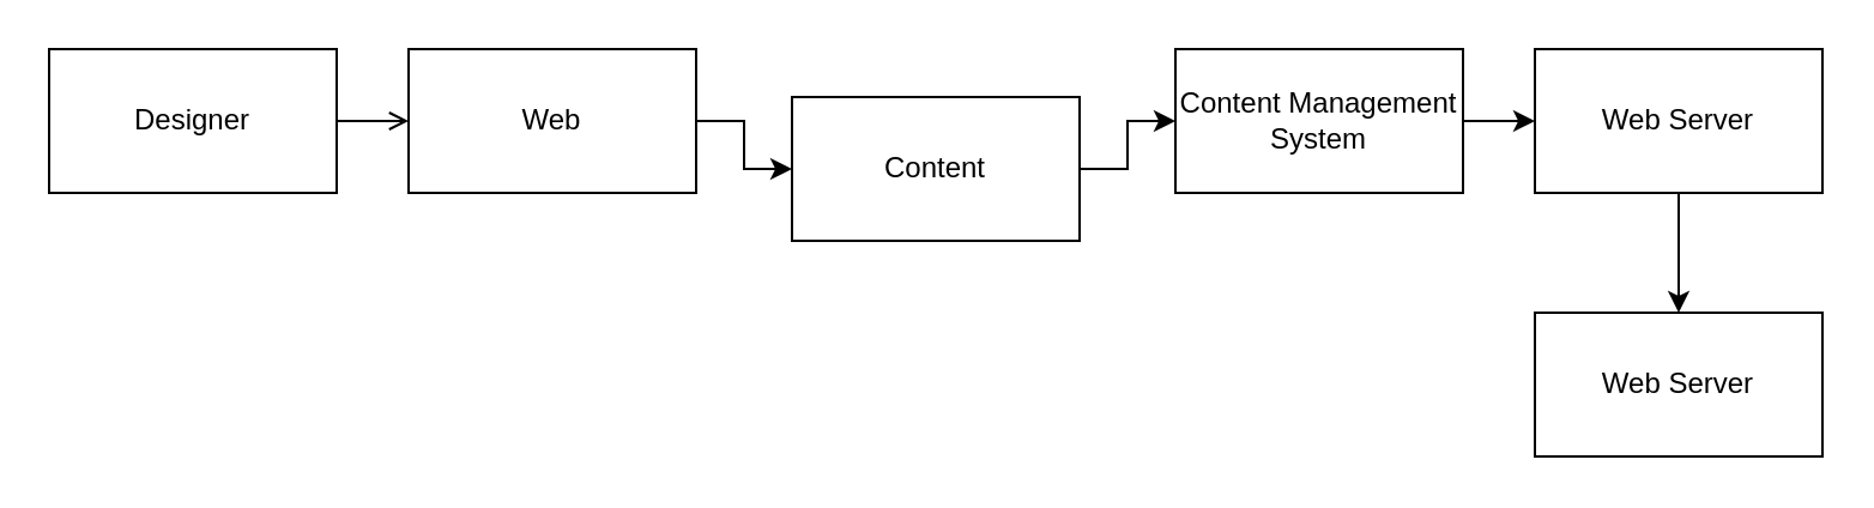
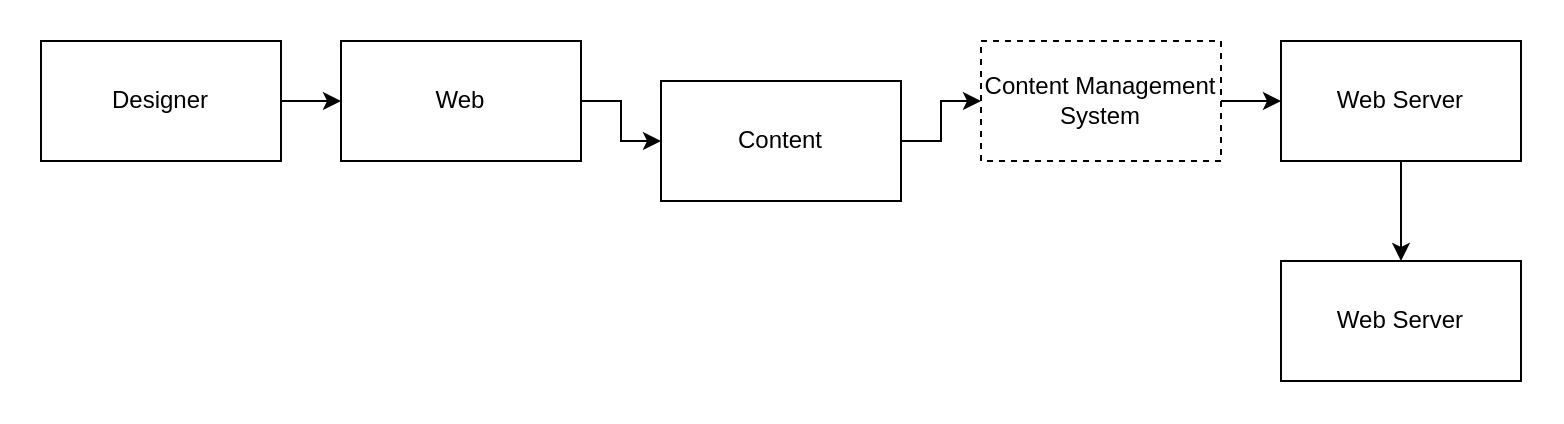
  <mxCell id="0" />
  <mxCell id="1" parent="0" />
  <mxCell id="2" value="Designer" style="rounded=0;whiteSpace=wrap;html=1;shadow=0;" vertex="1" parent="1"><mxGeometry x="20" y="20" width="120" height="60" as="geometry" /></mxCell>
  <mxCell id="3" style="edgeStyle=orthogonalEdgeStyle;rounded=0;orthogonalLoop=1;jettySize=auto;html=1;entryX=0;entryY=0.5;entryDx=0;entryDy=0;" edge="1" parent="1" source="4" target="6"><mxGeometry relative="1" as="geometry" /></mxCell>
  <mxCell id="4" value="Content" style="rounded=0;whiteSpace=wrap;html=1;shadow=0;" vertex="1" parent="1"><mxGeometry x="330" y="40" width="120" height="60" as="geometry" /></mxCell>
  <mxCell id="5" style="edgeStyle=orthogonalEdgeStyle;rounded=0;orthogonalLoop=1;jettySize=auto;html=1;" edge="1" parent="1" source="6" target="11"><mxGeometry relative="1" as="geometry" /></mxCell>
- <mxCell id="6" value="Content Management System" style="rounded=0;whiteSpace=wrap;html=1;shadow=0;" vertex="1" parent="1"><mxGeometry x="490" y="20" width="120" height="60" as="geometry" /></mxCell>
+ <mxCell id="6" value="Content Management System" style="rounded=0;whiteSpace=wrap;html=1;shadow=0;dashed=1;" vertex="1" parent="1"><mxGeometry x="490" y="20" width="120" height="60" as="geometry" /></mxCell>
  <mxCell id="7" style="edgeStyle=orthogonalEdgeStyle;rounded=0;orthogonalLoop=1;jettySize=auto;html=1;entryX=0;entryY=0.5;entryDx=0;entryDy=0;" edge="1" parent="1" source="8" target="4"><mxGeometry relative="1" as="geometry" /></mxCell>
  <mxCell id="8" value="Web" style="rounded=0;whiteSpace=wrap;html=1;shadow=0;" vertex="1" parent="1"><mxGeometry x="170" y="20" width="120" height="60" as="geometry" /></mxCell>
- <mxCell id="9" style="edgeStyle=orthogonalEdgeStyle;rounded=0;orthogonalLoop=1;jettySize=auto;html=1;endArrow=open;" edge="1" parent="1" source="2" target="8"><mxGeometry relative="1" as="geometry"><mxPoint x="220" y="50" as="targetPoint" /><mxPoint x="140" y="50" as="sourcePoint" /></mxGeometry></mxCell>
+ <mxCell id="9" style="edgeStyle=orthogonalEdgeStyle;rounded=0;orthogonalLoop=1;jettySize=auto;html=1;" edge="1" parent="1" source="2" target="8"><mxGeometry relative="1" as="geometry"><mxPoint x="220" y="50" as="targetPoint" /><mxPoint x="140" y="50" as="sourcePoint" /></mxGeometry></mxCell>
  <mxCell id="10" style="edgeStyle=orthogonalEdgeStyle;rounded=0;orthogonalLoop=1;jettySize=auto;html=1;" edge="1" parent="1" source="11"><mxGeometry relative="1" as="geometry"><mxPoint x="700" y="130" as="targetPoint" /></mxGeometry></mxCell>
  <mxCell id="11" value="Web Server" style="rounded=0;whiteSpace=wrap;html=1;shadow=0;" vertex="1" parent="1"><mxGeometry x="640" y="20" width="120" height="60" as="geometry" /></mxCell>
  <mxCell id="12" value="Web Server" style="rounded=0;whiteSpace=wrap;html=1;shadow=0;" vertex="1" parent="1"><mxGeometry x="640" y="130" width="120" height="60" as="geometry" /></mxCell>
